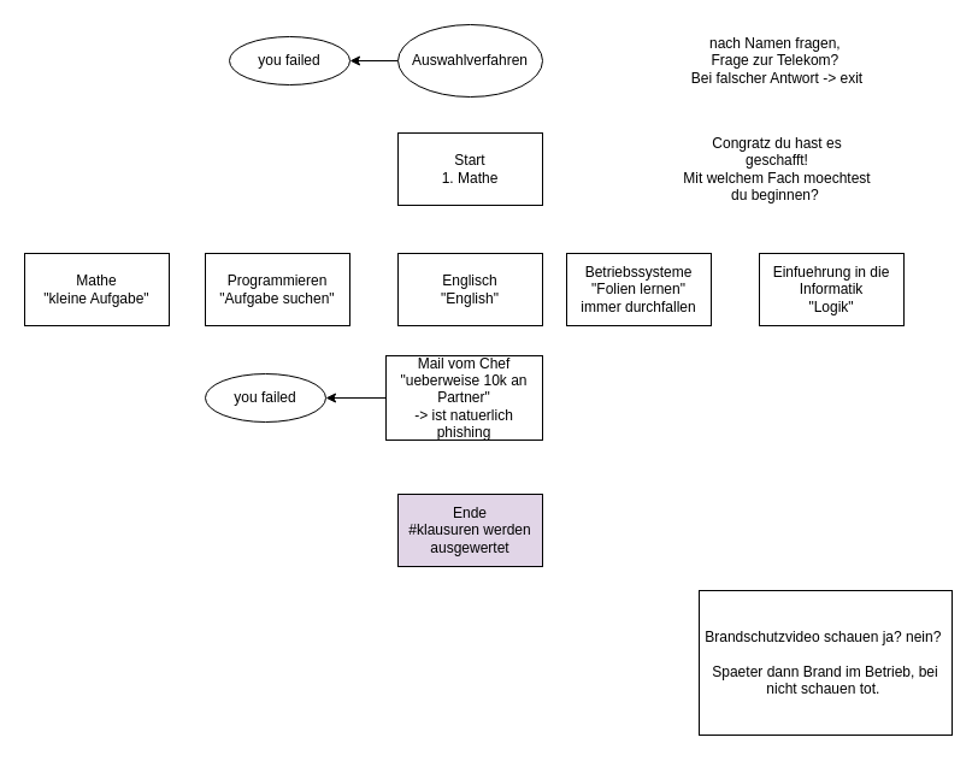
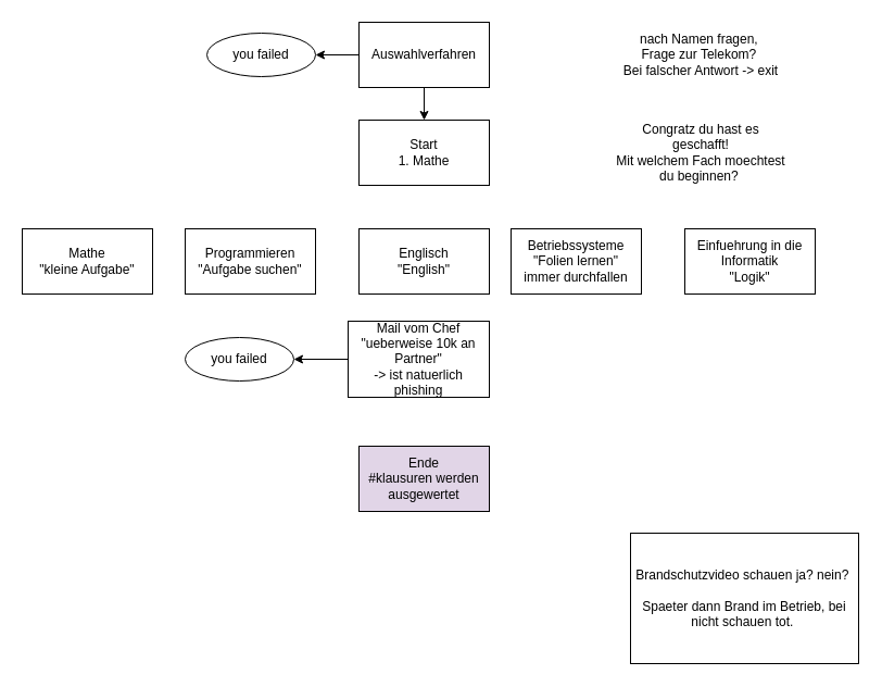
  <mxCell id="0" />
  <mxCell id="1" parent="0" />
  <mxCell id="2" value="Start&lt;br&gt;1. Mathe" style="rounded=0;whiteSpace=wrap;html=1;" parent="1" vertex="1"><mxGeometry x="330" y="110" width="120" height="60" as="geometry" /></mxCell>
+ <mxCell id="3" value="" style="edgeStyle=orthogonalEdgeStyle;rounded=0;orthogonalLoop=1;jettySize=auto;html=1;" parent="1" source="5" target="2" edge="1"><mxGeometry relative="1" as="geometry" /></mxCell>
  <mxCell id="4" style="edgeStyle=orthogonalEdgeStyle;rounded=0;orthogonalLoop=1;jettySize=auto;html=1;exitX=0;exitY=0.5;exitDx=0;exitDy=0;entryX=1;entryY=0.5;entryDx=0;entryDy=0;" parent="1" source="5" target="15" edge="1"><mxGeometry relative="1" as="geometry" /></mxCell>
- <mxCell id="5" value="Auswahlverfahren" style="ellipse;whiteSpace=wrap;html=1;" parent="1" vertex="1"><mxGeometry x="330" y="20" width="120" height="60" as="geometry" /></mxCell>
+ <mxCell id="5" value="Auswahlverfahren" style="rounded=0;whiteSpace=wrap;html=1;" parent="1" vertex="1"><mxGeometry x="330" y="20" width="120" height="60" as="geometry" /></mxCell>
  <mxCell id="6" value="nach Namen fragen,&amp;nbsp;&lt;br&gt;Frage zur Telekom?&amp;nbsp;&lt;br&gt;Bei falscher Antwort -&amp;gt; exit" style="text;html=1;strokeColor=none;fillColor=none;align=center;verticalAlign=middle;whiteSpace=wrap;rounded=0;" parent="1" vertex="1"><mxGeometry x="560" y="20" width="170" height="60" as="geometry" /></mxCell>
  <mxCell id="7" value="Mathe&lt;br&gt;&quot;kleine Aufgabe&quot;" style="rounded=0;whiteSpace=wrap;html=1;" parent="1" vertex="1"><mxGeometry x="20" y="210" width="120" height="60" as="geometry" /></mxCell>
  <mxCell id="8" value="Programmieren&lt;br&gt;&quot;Aufgabe suchen&quot;" style="rounded=0;whiteSpace=wrap;html=1;" parent="1" vertex="1"><mxGeometry x="170" y="210" width="120" height="60" as="geometry" /></mxCell>
  <mxCell id="9" value="Congratz du hast es geschafft!&lt;br&gt;Mit welchem Fach moechtest du beginnen?&amp;nbsp;" style="text;html=1;strokeColor=none;fillColor=none;align=center;verticalAlign=middle;whiteSpace=wrap;rounded=0;" parent="1" vertex="1"><mxGeometry x="565" y="130" width="160" height="20" as="geometry" /></mxCell>
  <mxCell id="10" value="Englisch&lt;br&gt;&quot;English&quot;" style="rounded=0;whiteSpace=wrap;html=1;" parent="1" vertex="1"><mxGeometry x="330" y="210" width="120" height="60" as="geometry" /></mxCell>
  <mxCell id="11" value="Betriebssysteme&lt;br&gt;&quot;Folien lernen&quot;&lt;br&gt;immer durchfallen" style="rounded=0;whiteSpace=wrap;html=1;" parent="1" vertex="1"><mxGeometry x="470" y="210" width="120" height="60" as="geometry" /></mxCell>
  <mxCell id="12" value="Einfuehrung in die Informatik&lt;br&gt;&quot;Logik&quot;" style="rounded=0;whiteSpace=wrap;html=1;" parent="1" vertex="1"><mxGeometry x="630" y="210" width="120" height="60" as="geometry" /></mxCell>
  <mxCell id="13" style="edgeStyle=orthogonalEdgeStyle;rounded=0;orthogonalLoop=1;jettySize=auto;html=1;exitX=0;exitY=0.5;exitDx=0;exitDy=0;entryX=1;entryY=0.5;entryDx=0;entryDy=0;" parent="1" source="14" target="16" edge="1"><mxGeometry relative="1" as="geometry" /></mxCell>
  <mxCell id="14" value="Mail vom Chef&lt;br&gt;&quot;ueberweise 10k an Partner&quot;&lt;br&gt;-&amp;gt; ist natuerlich phishing" style="rounded=0;whiteSpace=wrap;html=1;" parent="1" vertex="1"><mxGeometry x="320" y="295" width="130" height="70" as="geometry" /></mxCell>
  <mxCell id="15" value="you failed" style="ellipse;whiteSpace=wrap;html=1;" parent="1" vertex="1"><mxGeometry x="190" y="30" width="100" height="40" as="geometry" /></mxCell>
  <mxCell id="16" value="you failed" style="ellipse;whiteSpace=wrap;html=1;" parent="1" vertex="1"><mxGeometry x="170" y="310" width="100" height="40" as="geometry" /></mxCell>
  <mxCell id="17" value="Ende&lt;br&gt;#klausuren werden ausgewertet" style="rounded=0;whiteSpace=wrap;html=1;fillColor=#e1d5e7;" parent="1" vertex="1"><mxGeometry x="330" y="410" width="120" height="60" as="geometry" /></mxCell>
  <mxCell id="18" value="Brandschutzvideo schauen ja? nein?&amp;nbsp;&lt;br&gt;&lt;br&gt;Spaeter dann Brand im Betrieb, bei nicht schauen tot.&amp;nbsp;" style="rounded=0;whiteSpace=wrap;html=1;" parent="1" vertex="1"><mxGeometry x="580" y="490" width="210" height="120" as="geometry" /></mxCell>
